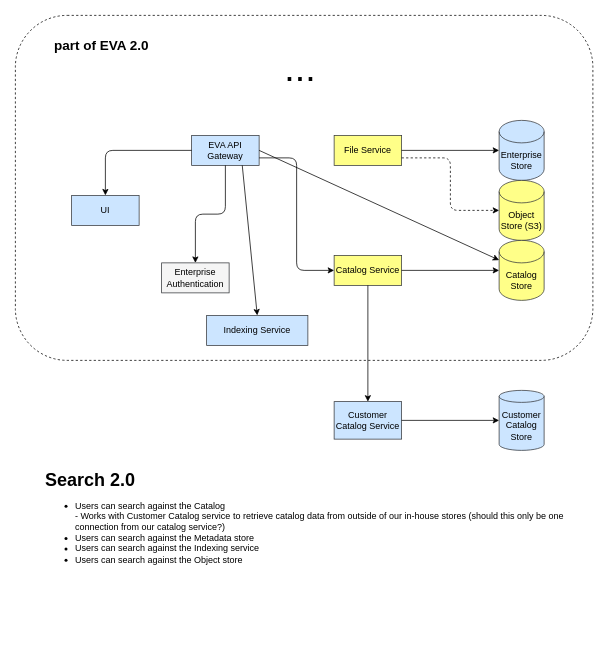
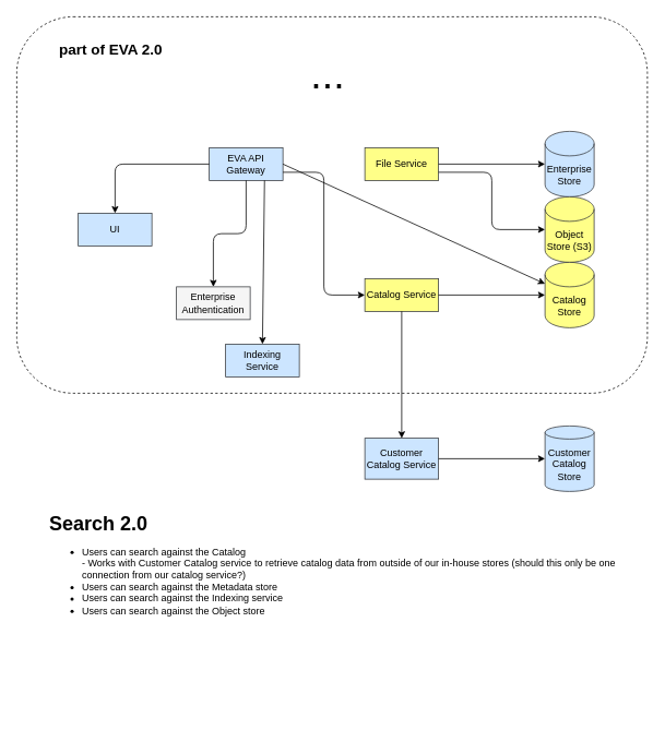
  <mxCell id="0" />
  <mxCell id="1" parent="0" />
  <mxCell id="2" value="" style="rounded=1;whiteSpace=wrap;html=1;fillColor=none;dashed=1;" vertex="1" parent="1"><mxGeometry x="20" y="20" width="770" height="460" as="geometry" /></mxCell>
  <mxCell id="3" value="EVA API Gateway" style="rounded=0;whiteSpace=wrap;html=1;fillColor=#cce5ff;strokeColor=#36393d;" vertex="1" parent="1"><mxGeometry x="255" y="180" width="90" height="40" as="geometry" /></mxCell>
  <mxCell id="4" value="File Service" style="rounded=0;whiteSpace=wrap;html=1;fillColor=#ffff88;strokeColor=#36393d;" vertex="1" parent="1"><mxGeometry x="445" y="180" width="90" height="40" as="geometry" /></mxCell>
- <mxCell id="5" value="Indexing Service" style="rounded=0;whiteSpace=wrap;html=1;fillColor=#cce5ff;strokeColor=#36393d;" vertex="1" parent="1"><mxGeometry x="275" y="420" width="135" height="40" as="geometry" /></mxCell>
+ <mxCell id="5" value="Indexing Service" style="rounded=0;whiteSpace=wrap;html=1;fillColor=#cce5ff;strokeColor=#36393d;" vertex="1" parent="1"><mxGeometry x="275" y="420" width="90" height="40" as="geometry" /></mxCell>
  <mxCell id="6" value="Enterprise Authentication" style="rounded=0;whiteSpace=wrap;html=1;fillColor=#f5f5f5;strokeColor=#36393d;" vertex="1" parent="1"><mxGeometry x="215" y="350" width="90" height="40" as="geometry" /></mxCell>
  <mxCell id="7" value="UI" style="rounded=0;whiteSpace=wrap;html=1;fillColor=#cce5ff;strokeColor=#36393d;" vertex="1" parent="1"><mxGeometry x="95" y="260" width="90" height="40" as="geometry" /></mxCell>
  <mxCell id="8" value="Catalog Service" style="rounded=0;whiteSpace=wrap;html=1;fillColor=#ffff88;strokeColor=#36393d;" vertex="1" parent="1"><mxGeometry x="445" y="340" width="90" height="40" as="geometry" /></mxCell>
  <mxCell id="9" value="Enterprise&lt;br&gt;Store" style="shape=cylinder3;whiteSpace=wrap;html=1;boundedLbl=1;backgroundOutline=1;size=15;fillColor=#cce5ff;strokeColor=#36393d;" vertex="1" parent="1"><mxGeometry x="665" y="160" width="60" height="80" as="geometry" /></mxCell>
  <mxCell id="10" value="Object Store (S3)" style="shape=cylinder3;whiteSpace=wrap;html=1;boundedLbl=1;backgroundOutline=1;size=15;fillColor=#ffff88;strokeColor=#36393d;" vertex="1" parent="1"><mxGeometry x="665" y="240" width="60" height="80" as="geometry" /></mxCell>
  <mxCell id="11" value="Catalog Store" style="shape=cylinder3;whiteSpace=wrap;html=1;boundedLbl=1;backgroundOutline=1;size=15;fillColor=#ffff88;strokeColor=#36393d;" vertex="1" parent="1"><mxGeometry x="665" y="320" width="60" height="80" as="geometry" /></mxCell>
  <mxCell id="12" value="Customer Catalog Store" style="shape=cylinder3;whiteSpace=wrap;html=1;boundedLbl=1;backgroundOutline=1;size=8;fillColor=#cce5ff;strokeColor=#36393d;" vertex="1" parent="1"><mxGeometry x="665" y="520" width="60" height="80" as="geometry" /></mxCell>
  <mxCell id="13" value="" style="edgeStyle=segmentEdgeStyle;endArrow=classic;html=1;exitX=0;exitY=0.5;exitDx=0;exitDy=0;entryX=0.5;entryY=0;entryDx=0;entryDy=0;" edge="1" parent="1" source="3" target="7"><mxGeometry width="50" height="50" relative="1" as="geometry"><mxPoint x="145" y="205" as="sourcePoint" /><mxPoint x="195" y="155" as="targetPoint" /></mxGeometry></mxCell>
  <mxCell id="14" value="" style="edgeStyle=orthogonalEdgeStyle;elbow=horizontal;endArrow=classic;html=1;exitX=0.5;exitY=1;exitDx=0;exitDy=0;entryX=0.5;entryY=0;entryDx=0;entryDy=0;" edge="1" parent="1" source="3" target="6"><mxGeometry width="50" height="50" relative="1" as="geometry"><mxPoint x="385" y="340" as="sourcePoint" /><mxPoint x="435" y="290" as="targetPoint" /></mxGeometry></mxCell>
  <mxCell id="15" value="" style="endArrow=classic;html=1;exitX=0.75;exitY=1;exitDx=0;exitDy=0;entryX=0.5;entryY=0;entryDx=0;entryDy=0;" edge="1" parent="1" source="3" target="5"><mxGeometry width="50" height="50" relative="1" as="geometry"><mxPoint x="385" y="340" as="sourcePoint" /><mxPoint x="435" y="290" as="targetPoint" /></mxGeometry></mxCell>
  <mxCell id="16" value="" style="endArrow=classic;html=1;exitX=1;exitY=0.5;exitDx=0;exitDy=0;" edge="1" parent="1" source="3" target="11"><mxGeometry width="50" height="50" relative="1" as="geometry"><mxPoint x="385" y="340" as="sourcePoint" /><mxPoint x="435" y="290" as="targetPoint" /></mxGeometry></mxCell>
  <mxCell id="17" value="" style="endArrow=classic;html=1;exitX=1;exitY=0.5;exitDx=0;exitDy=0;entryX=0;entryY=0.5;entryDx=0;entryDy=0;entryPerimeter=0;" edge="1" parent="1" source="4" target="9"><mxGeometry width="50" height="50" relative="1" as="geometry"><mxPoint x="385" y="340" as="sourcePoint" /><mxPoint x="435" y="290" as="targetPoint" /></mxGeometry></mxCell>
- <mxCell id="18" value="" style="edgeStyle=elbowEdgeStyle;elbow=horizontal;endArrow=classic;html=1;exitX=1;exitY=0.75;exitDx=0;exitDy=0;entryX=0;entryY=0.5;entryDx=0;entryDy=0;entryPerimeter=0;dashed=1;" edge="1" parent="1" source="4" target="10"><mxGeometry width="50" height="50" relative="1" as="geometry"><mxPoint x="385" y="340" as="sourcePoint" /><mxPoint x="435" y="290" as="targetPoint" /></mxGeometry></mxCell>
+ <mxCell id="18" value="" style="edgeStyle=elbowEdgeStyle;elbow=horizontal;endArrow=classic;html=1;exitX=1;exitY=0.75;exitDx=0;exitDy=0;entryX=0;entryY=0.5;entryDx=0;entryDy=0;entryPerimeter=0;" edge="1" parent="1" source="4" target="10"><mxGeometry width="50" height="50" relative="1" as="geometry"><mxPoint x="385" y="340" as="sourcePoint" /><mxPoint x="435" y="290" as="targetPoint" /></mxGeometry></mxCell>
  <mxCell id="19" value="" style="edgeStyle=elbowEdgeStyle;elbow=horizontal;endArrow=classic;html=1;exitX=1;exitY=0.75;exitDx=0;exitDy=0;entryX=0;entryY=0.5;entryDx=0;entryDy=0;" edge="1" parent="1" source="3" target="8"><mxGeometry width="50" height="50" relative="1" as="geometry"><mxPoint x="385" y="340" as="sourcePoint" /><mxPoint x="435" y="290" as="targetPoint" /></mxGeometry></mxCell>
  <mxCell id="20" value="" style="endArrow=classic;html=1;exitX=1;exitY=0.5;exitDx=0;exitDy=0;entryX=0;entryY=0.5;entryDx=0;entryDy=0;entryPerimeter=0;" edge="1" parent="1" source="8" target="11"><mxGeometry width="50" height="50" relative="1" as="geometry"><mxPoint x="385" y="340" as="sourcePoint" /><mxPoint x="435" y="290" as="targetPoint" /></mxGeometry></mxCell>
  <mxCell id="21" value="Customer Catalog Service" style="rounded=0;whiteSpace=wrap;html=1;fillColor=#cce5ff;strokeColor=#36393d;" vertex="1" parent="1"><mxGeometry x="445" y="535" width="90" height="50" as="geometry" /></mxCell>
  <mxCell id="22" value="" style="endArrow=classic;html=1;exitX=1;exitY=0.5;exitDx=0;exitDy=0;entryX=0;entryY=0.5;entryDx=0;entryDy=0;entryPerimeter=0;" edge="1" parent="1" source="21" target="12"><mxGeometry width="50" height="50" relative="1" as="geometry"><mxPoint x="385" y="330" as="sourcePoint" /><mxPoint x="435" y="280" as="targetPoint" /></mxGeometry></mxCell>
  <mxCell id="23" value="&lt;font style=&quot;font-size: 50px&quot;&gt;...&lt;/font&gt;" style="text;html=1;strokeColor=none;fillColor=none;align=center;verticalAlign=middle;whiteSpace=wrap;rounded=0;dashed=1;" vertex="1" parent="1"><mxGeometry x="355" y="60" width="90" height="60" as="geometry" /></mxCell>
  <mxCell id="24" value="&lt;b&gt;&lt;font style=&quot;font-size: 18px&quot;&gt;part of EVA 2.0&lt;/font&gt;&lt;/b&gt;" style="text;html=1;strokeColor=none;fillColor=none;align=center;verticalAlign=middle;whiteSpace=wrap;rounded=0;dashed=1;" vertex="1" parent="1"><mxGeometry x="65" y="35" width="140" height="50" as="geometry" /></mxCell>
  <mxCell id="25" value="" style="endArrow=classic;html=1;exitX=0.5;exitY=1;exitDx=0;exitDy=0;entryX=0.5;entryY=0;entryDx=0;entryDy=0;" edge="1" parent="1" source="8" target="21"><mxGeometry width="50" height="50" relative="1" as="geometry"><mxPoint x="385" y="310" as="sourcePoint" /><mxPoint x="435" y="260" as="targetPoint" /></mxGeometry></mxCell>
  <mxCell id="26" value="&lt;h1&gt;&lt;span&gt;Search 2.0&lt;/span&gt;&lt;span style=&quot;font-size: 12px ; font-weight: 400&quot;&gt;&lt;br&gt;&lt;ul&gt;&lt;li&gt;&lt;span style=&quot;font-size: 12px ; font-weight: 400&quot;&gt;Users can search against the Catalog&lt;br&gt;- Works with Customer Catalog service to retrieve catalog data from outside of our in-house stores (should this only be one connection from our catalog service?)&lt;/span&gt;&lt;/li&gt;&lt;li&gt;&lt;span style=&quot;font-size: 12px ; font-weight: 400&quot;&gt;Users can search against the Metadata store&lt;/span&gt;&lt;/li&gt;&lt;li&gt;&lt;span style=&quot;font-size: 12px ; font-weight: 400&quot;&gt;Users can search against the Indexing service&lt;/span&gt;&lt;/li&gt;&lt;li&gt;&lt;span style=&quot;font-size: 12px ; font-weight: 400&quot;&gt;Users can search against the Object store&lt;/span&gt;&lt;/li&gt;&lt;/ul&gt;&lt;/span&gt;&lt;/h1&gt;" style="text;html=1;strokeColor=none;fillColor=none;spacing=5;spacingTop=-20;whiteSpace=wrap;overflow=hidden;rounded=0;dashed=1;" vertex="1" parent="1"><mxGeometry x="55" y="620" width="710" height="250" as="geometry" /></mxCell>
